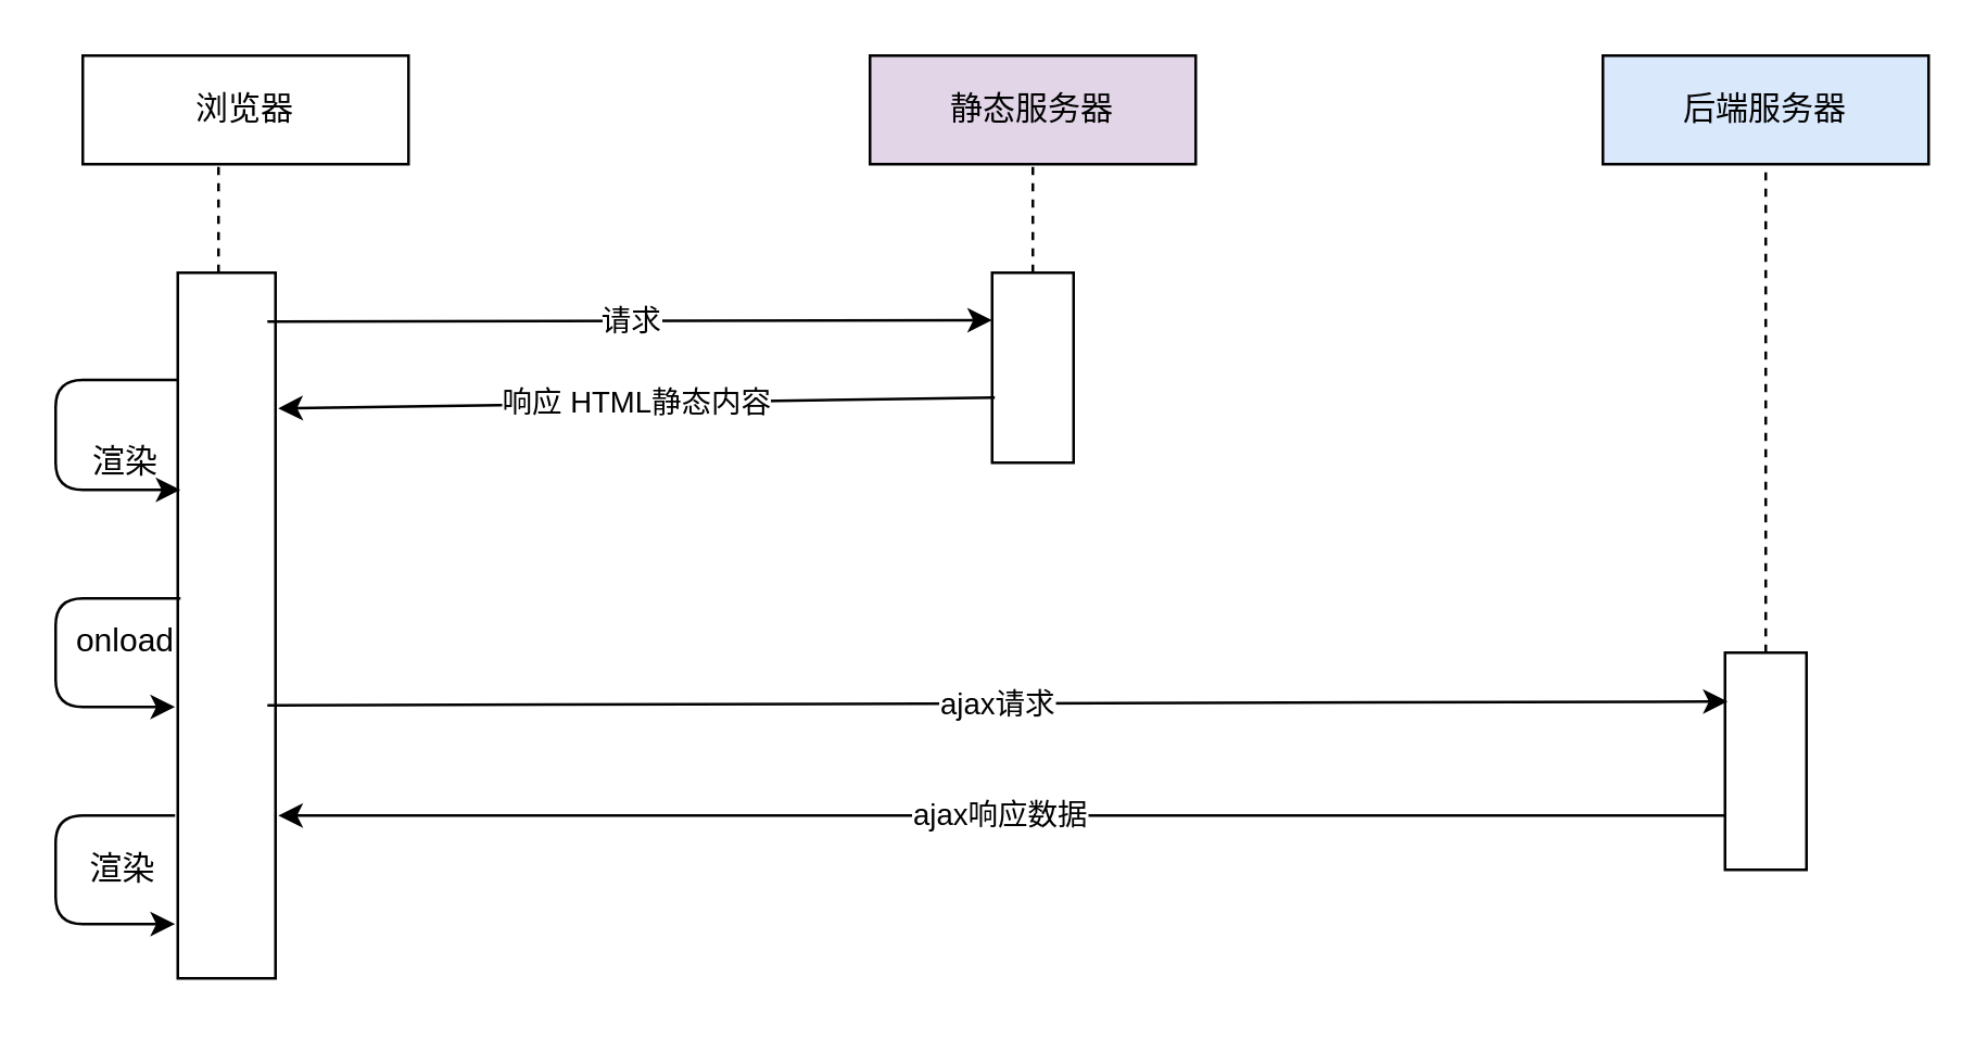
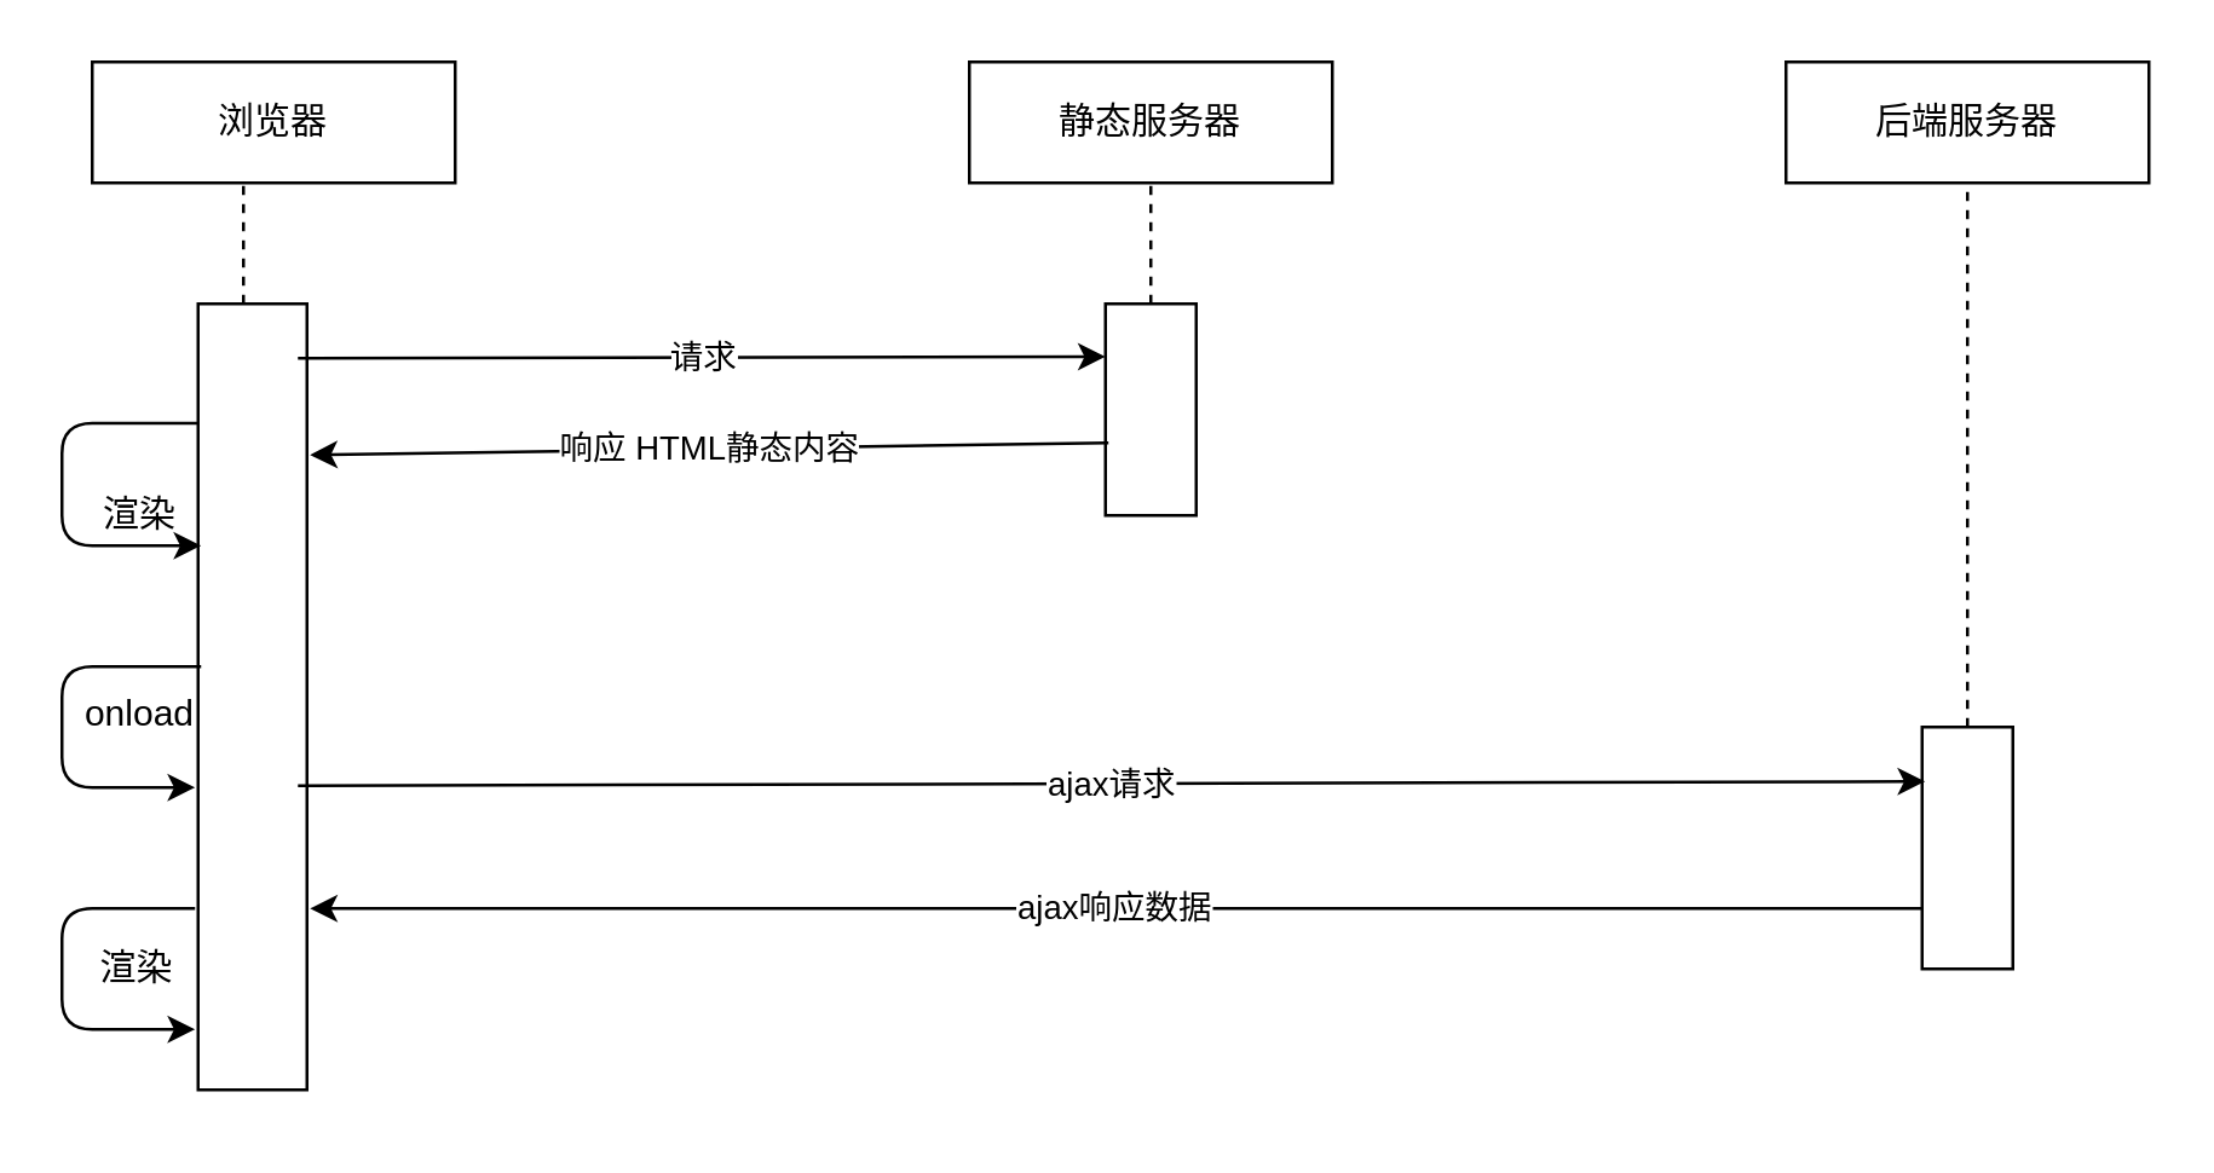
  <mxCell id="0" />
  <mxCell id="1" parent="0" />
  <mxCell id="2" value="浏览器" style="rounded=0;whiteSpace=wrap;html=1;" vertex="1" parent="1"><mxGeometry x="30" y="20" width="120" height="40" as="geometry" /></mxCell>
- <mxCell id="3" value="静态服务器" style="rounded=0;whiteSpace=wrap;html=1;fillColor=#e1d5e7;" vertex="1" parent="1"><mxGeometry x="320" y="20" width="120" height="40" as="geometry" /></mxCell>
- <mxCell id="4" value="后端服务器" style="rounded=0;whiteSpace=wrap;html=1;fillColor=#dae8fc;" vertex="1" parent="1"><mxGeometry x="590" y="20" width="120" height="40" as="geometry" /></mxCell>
+ <mxCell id="3" value="静态服务器" style="rounded=0;whiteSpace=wrap;html=1;" vertex="1" parent="1"><mxGeometry x="320" y="20" width="120" height="40" as="geometry" /></mxCell>
+ <mxCell id="4" value="后端服务器" style="rounded=0;whiteSpace=wrap;html=1;" vertex="1" parent="1"><mxGeometry x="590" y="20" width="120" height="40" as="geometry" /></mxCell>
  <mxCell id="5" value="" style="endArrow=none;dashed=1;html=1;" edge="1" parent="1"><mxGeometry width="50" height="50" relative="1" as="geometry"><mxPoint x="80" y="100" as="sourcePoint" /><mxPoint x="80" y="60" as="targetPoint" /></mxGeometry></mxCell>
  <mxCell id="6" value="" style="rounded=0;whiteSpace=wrap;html=1;" vertex="1" parent="1"><mxGeometry x="65" y="100" width="36" height="260" as="geometry" /></mxCell>
  <mxCell id="7" value="" style="rounded=0;whiteSpace=wrap;html=1;" vertex="1" parent="1"><mxGeometry x="365" y="100" width="30" height="70" as="geometry" /></mxCell>
  <mxCell id="8" value="" style="rounded=0;whiteSpace=wrap;html=1;" vertex="1" parent="1"><mxGeometry x="635" y="240" width="30" height="80" as="geometry" /></mxCell>
  <mxCell id="9" value="" style="endArrow=none;dashed=1;html=1;exitX=0.5;exitY=0;exitDx=0;exitDy=0;" edge="1" parent="1" source="7"><mxGeometry width="50" height="50" relative="1" as="geometry"><mxPoint x="330" y="110" as="sourcePoint" /><mxPoint x="380" y="60" as="targetPoint" /></mxGeometry></mxCell>
  <mxCell id="10" value="" style="endArrow=none;dashed=1;html=1;exitX=0.5;exitY=0;exitDx=0;exitDy=0;" edge="1" parent="1" source="8"><mxGeometry width="50" height="50" relative="1" as="geometry"><mxPoint x="600" y="110" as="sourcePoint" /><mxPoint x="650" y="60" as="targetPoint" /></mxGeometry></mxCell>
  <mxCell id="11" value="请求" style="endArrow=classic;html=1;entryX=0;entryY=0.25;entryDx=0;entryDy=0;" edge="1" parent="1" target="7"><mxGeometry width="50" height="50" relative="1" as="geometry"><mxPoint x="98" y="118" as="sourcePoint" /><mxPoint x="146" y="80" as="targetPoint" /></mxGeometry></mxCell>
  <mxCell id="12" value="响应 HTML静态内容" style="endArrow=classic;html=1;exitX=0.033;exitY=0.657;exitDx=0;exitDy=0;exitPerimeter=0;" edge="1" parent="1" source="7"><mxGeometry width="50" height="50" relative="1" as="geometry"><mxPoint x="360" y="150" as="sourcePoint" /><mxPoint x="102" y="150" as="targetPoint" /></mxGeometry></mxCell>
  <mxCell id="13" value="" style="edgeStyle=elbowEdgeStyle;elbow=horizontal;endArrow=classic;html=1;exitX=0;exitY=0.152;exitDx=0;exitDy=0;exitPerimeter=0;entryX=1;entryY=1;entryDx=0;entryDy=0;" edge="1" parent="1" source="6" target="14"><mxGeometry width="50" height="50" relative="1" as="geometry"><mxPoint x="66" y="112.5" as="sourcePoint" /><mxPoint x="65" y="190" as="targetPoint" /><Array as="points"><mxPoint x="20" y="160" /><mxPoint x="30" y="170" /><mxPoint x="26" y="107.5" /><mxPoint x="106" y="222.5" /><mxPoint x="146" y="132.5" /><mxPoint x="106" y="82.5" /><mxPoint x="76" y="62.5" /><mxPoint x="106" y="72.5" /><mxPoint x="116" y="132.5" /></Array></mxGeometry></mxCell>
  <mxCell id="14" value="渲染" style="text;html=1;strokeColor=none;fillColor=none;align=center;verticalAlign=middle;whiteSpace=wrap;rounded=0;" vertex="1" parent="1"><mxGeometry x="26" y="160" width="40" height="20" as="geometry" /></mxCell>
  <mxCell id="15" value="" style="edgeStyle=elbowEdgeStyle;elbow=horizontal;endArrow=classic;html=1;exitX=1;exitY=0;exitDx=0;exitDy=0;" edge="1" parent="1" source="16"><mxGeometry width="50" height="50" relative="1" as="geometry"><mxPoint x="64" y="210" as="sourcePoint" /><mxPoint x="64" y="260" as="targetPoint" /><Array as="points"><mxPoint x="20" y="230" /><mxPoint x="25" y="160.5" /><mxPoint x="105" y="275.5" /><mxPoint x="145" y="185.5" /><mxPoint x="105" y="135.5" /><mxPoint x="75" y="115.5" /><mxPoint x="105" y="125.5" /><mxPoint x="115" y="185.5" /></Array></mxGeometry></mxCell>
  <mxCell id="16" value="onload" style="text;html=1;strokeColor=none;fillColor=none;align=center;verticalAlign=middle;whiteSpace=wrap;rounded=0;" vertex="1" parent="1"><mxGeometry x="26" y="220" width="40" height="32" as="geometry" /></mxCell>
  <mxCell id="17" value="ajax请求" style="endArrow=classic;html=1;entryX=0.033;entryY=0.125;entryDx=0;entryDy=0;exitX=1.067;exitY=0.086;exitDx=0;exitDy=0;exitPerimeter=0;entryPerimeter=0;" edge="1" parent="1"><mxGeometry width="50" height="50" relative="1" as="geometry"><mxPoint x="98.01" y="259.42" as="sourcePoint" /><mxPoint x="635.99" y="258" as="targetPoint" /></mxGeometry></mxCell>
  <mxCell id="18" value="ajax响应数据" style="endArrow=classic;html=1;exitX=0;exitY=0.75;exitDx=0;exitDy=0;" edge="1" parent="1" source="8"><mxGeometry width="50" height="50" relative="1" as="geometry"><mxPoint x="365" y="300" as="sourcePoint" /><mxPoint x="102" y="300" as="targetPoint" /></mxGeometry></mxCell>
  <mxCell id="19" value="" style="edgeStyle=elbowEdgeStyle;elbow=horizontal;endArrow=classic;html=1;" edge="1" parent="1"><mxGeometry width="50" height="50" relative="1" as="geometry"><mxPoint x="64" y="300" as="sourcePoint" /><mxPoint x="64" y="340" as="targetPoint" /><Array as="points"><mxPoint x="20" y="320" /><mxPoint x="25" y="250.5" /><mxPoint x="105" y="365.5" /><mxPoint x="145" y="275.5" /><mxPoint x="105" y="225.5" /><mxPoint x="75" y="205.5" /><mxPoint x="105" y="215.5" /><mxPoint x="115" y="275.5" /></Array></mxGeometry></mxCell>
  <mxCell id="20" value="渲染" style="text;html=1;strokeColor=none;fillColor=none;align=center;verticalAlign=middle;whiteSpace=wrap;rounded=0;" vertex="1" parent="1"><mxGeometry x="25" y="310" width="40" height="20" as="geometry" /></mxCell>
